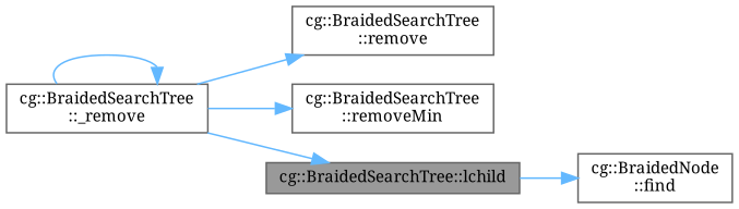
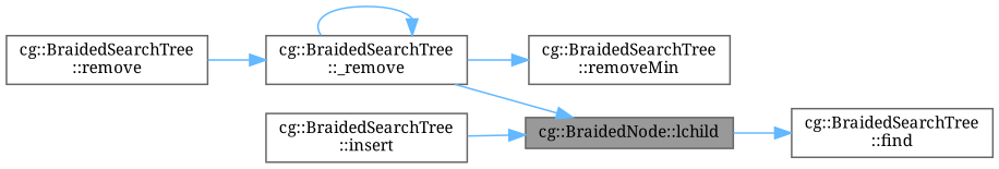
  digraph {
    fontname="Noto Serif"
    rankdir=RL
    node [color=grey40 fillcolor=white fontname="Noto Serif" fontsize=10 shape=box style=filled]
    edge [color=steelblue1 dir=back fontname="Noto Serif" fontsize=10 labelfontname=Helvetica labelfontsize=10 style=solid]
-   n1 [color=gray40 fillcolor=grey60 fontcolor=black height=0.2 label="cg::BraidedSearchTree::lchild" width=0.4]
+   n1 [color=gray40 fillcolor=grey60 fontcolor=black height=0.2 label="cg::BraidedNode::lchild" width=0.4]
    n2 [height=0.2 label="cg::BraidedSearchTree\l::_remove" width=0.4]
+   n3 [height=0.2 label="cg::BraidedSearchTree\l::insert" width=0.4]
    n4 [height=0.2 label="cg::BraidedSearchTree\l::remove" width=0.4]
-   n5 [height=0.2 label="cg::BraidedNode\l::find" width=0.4]
+   n5 [height=0.2 label="cg::BraidedSearchTree\l::find" width=0.4]
    n6 [height=0.2 label="cg::BraidedSearchTree\l::removeMin" width=0.4]
    n1 -> n2
+   n1 -> n3
    n2 -> n2
-   n4 -> n2
+   n2 -> n4
    n5 -> n1
    n6 -> n2
  }
